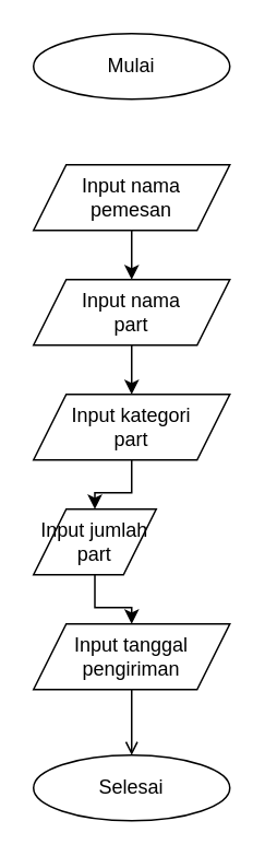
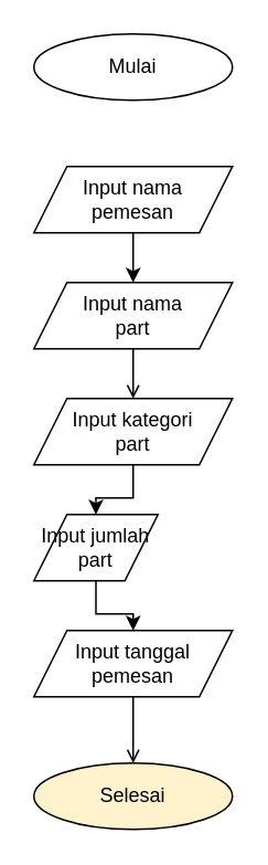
  <mxCell id="0" />
  <mxCell id="1" parent="0" />
  <mxCell id="2" value="Mulai" style="ellipse;whiteSpace=wrap;html=1;" vertex="1" parent="1"><mxGeometry x="20" y="20" width="120" height="40" as="geometry" /></mxCell>
  <mxCell id="3" style="edgeStyle=orthogonalEdgeStyle;rounded=0;orthogonalLoop=1;jettySize=auto;html=1;entryX=0.5;entryY=0;entryDx=0;entryDy=0;" edge="1" parent="1" source="4" target="6"><mxGeometry relative="1" as="geometry" /></mxCell>
  <mxCell id="4" value="Input nama&lt;br&gt;pemesan" style="shape=parallelogram;perimeter=parallelogramPerimeter;whiteSpace=wrap;html=1;fixedSize=1;" vertex="1" parent="1"><mxGeometry x="20" y="100" width="120" height="40" as="geometry" /></mxCell>
- <mxCell id="5" style="edgeStyle=orthogonalEdgeStyle;rounded=0;orthogonalLoop=1;jettySize=auto;html=1;entryX=0.5;entryY=0;entryDx=0;entryDy=0;" edge="1" parent="1" source="6" target="8"><mxGeometry relative="1" as="geometry" /></mxCell>
+ <mxCell id="5" style="edgeStyle=orthogonalEdgeStyle;rounded=0;orthogonalLoop=1;jettySize=auto;html=1;entryX=0.5;entryY=0;entryDx=0;entryDy=0;endArrow=open;" edge="1" parent="1" source="6" target="8"><mxGeometry relative="1" as="geometry" /></mxCell>
  <mxCell id="6" value="Input nama&lt;br&gt;part" style="shape=parallelogram;perimeter=parallelogramPerimeter;whiteSpace=wrap;html=1;fixedSize=1;" vertex="1" parent="1"><mxGeometry x="20" y="170" width="120" height="40" as="geometry" /></mxCell>
  <mxCell id="7" style="edgeStyle=orthogonalEdgeStyle;rounded=0;orthogonalLoop=1;jettySize=auto;html=1;entryX=0.5;entryY=0;entryDx=0;entryDy=0;" edge="1" parent="1" source="8" target="10"><mxGeometry relative="1" as="geometry" /></mxCell>
  <mxCell id="8" value="Input kategori&lt;br&gt;part" style="shape=parallelogram;perimeter=parallelogramPerimeter;whiteSpace=wrap;html=1;fixedSize=1;" vertex="1" parent="1"><mxGeometry x="20" y="240" width="120" height="40" as="geometry" /></mxCell>
  <mxCell id="9" style="edgeStyle=orthogonalEdgeStyle;rounded=0;orthogonalLoop=1;jettySize=auto;html=1;entryX=0.5;entryY=0;entryDx=0;entryDy=0;" edge="1" parent="1" source="10" target="12"><mxGeometry relative="1" as="geometry" /></mxCell>
  <mxCell id="10" value="Input jumlah&lt;br&gt;part" style="shape=parallelogram;perimeter=parallelogramPerimeter;whiteSpace=wrap;html=1;fixedSize=1;" vertex="1" parent="1"><mxGeometry x="20" y="310" width="75" height="40" as="geometry" /></mxCell>
  <mxCell id="11" style="edgeStyle=orthogonalEdgeStyle;rounded=0;orthogonalLoop=1;jettySize=auto;html=1;entryX=0.5;entryY=0;entryDx=0;entryDy=0;endArrow=open;" edge="1" parent="1" source="12" target="13"><mxGeometry relative="1" as="geometry" /></mxCell>
- <mxCell id="12" value="Input tanggal&lt;br&gt;pengiriman" style="shape=parallelogram;perimeter=parallelogramPerimeter;whiteSpace=wrap;html=1;fixedSize=1;" vertex="1" parent="1"><mxGeometry x="20" y="380" width="120" height="40" as="geometry" /></mxCell>
- <mxCell id="13" value="Selesai" style="ellipse;whiteSpace=wrap;html=1;" vertex="1" parent="1"><mxGeometry x="20" y="460" width="120" height="40" as="geometry" /></mxCell>
+ <mxCell id="12" value="Input tanggal&lt;br&gt;pemesan" style="shape=parallelogram;perimeter=parallelogramPerimeter;whiteSpace=wrap;html=1;fixedSize=1;" vertex="1" parent="1"><mxGeometry x="20" y="380" width="120" height="40" as="geometry" /></mxCell>
+ <mxCell id="13" value="Selesai" style="ellipse;whiteSpace=wrap;html=1;fillColor=#fff2cc;" vertex="1" parent="1"><mxGeometry x="20" y="460" width="120" height="40" as="geometry" /></mxCell>
